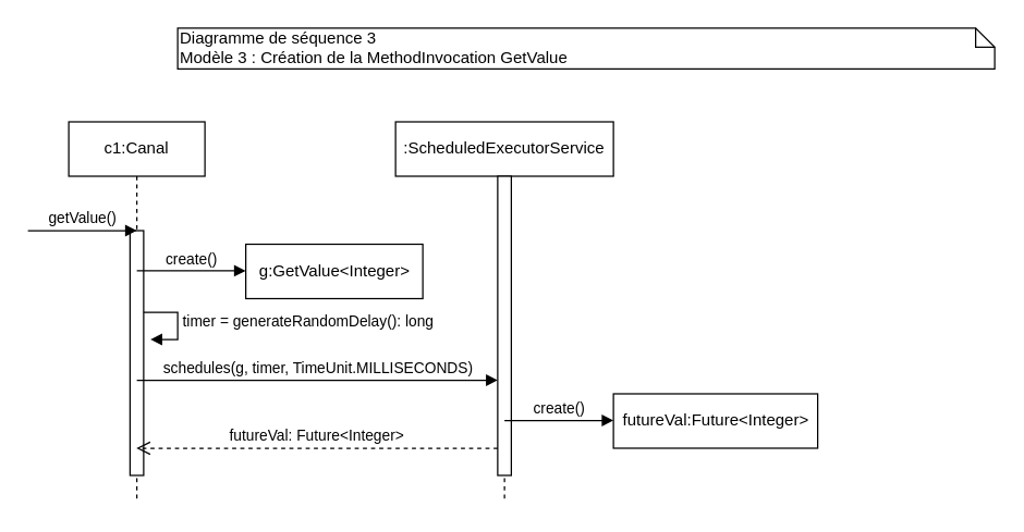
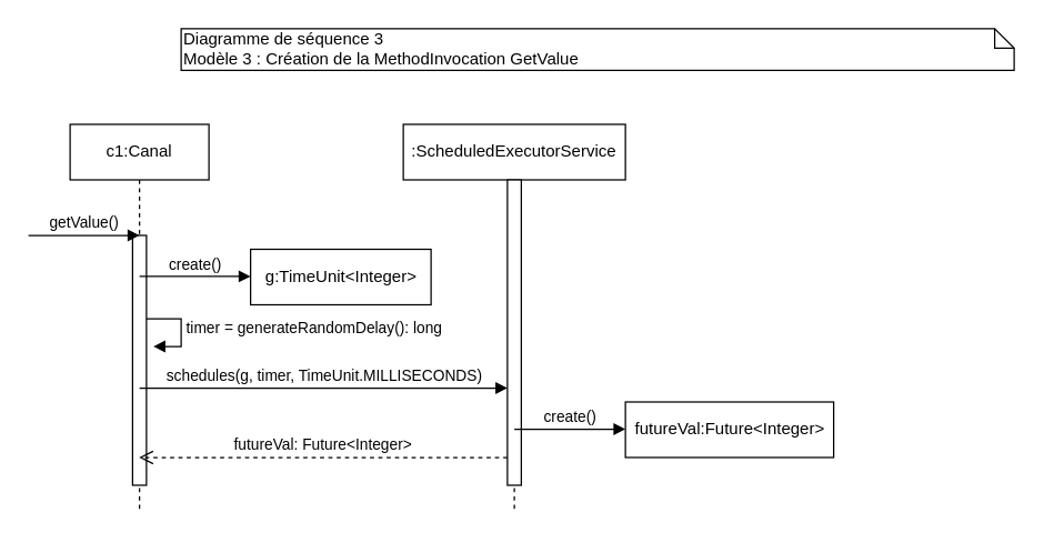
  <mxCell id="0" />
  <mxCell id="1" parent="0" />
  <mxCell id="2" value="Diagramme de séquence 3&lt;br&gt;Modèle 3 : Création de la MethodInvocation GetValue" style="shape=note;whiteSpace=wrap;html=1;size=14;verticalAlign=top;align=left;spacingTop=-6;" vertex="1" parent="1"><mxGeometry x="130" y="20" width="600" height="30" as="geometry" /></mxCell>
  <mxCell id="3" value="c1:Canal" style="shape=umlLifeline;perimeter=lifelinePerimeter;whiteSpace=wrap;html=1;container=1;collapsible=0;recursiveResize=0;outlineConnect=0;" vertex="1" parent="1"><mxGeometry x="50" y="89" width="100" height="280" as="geometry" /></mxCell>
  <mxCell id="4" value="" style="html=1;points=[];perimeter=orthogonalPerimeter;" vertex="1" parent="3"><mxGeometry x="45" y="80" width="10" height="180" as="geometry" /></mxCell>
  <mxCell id="5" value="getValue()" style="html=1;verticalAlign=bottom;endArrow=block;" edge="1" parent="1"><mxGeometry width="80" relative="1" as="geometry"><mxPoint x="20" y="169" as="sourcePoint" /><mxPoint x="100" y="169" as="targetPoint" /></mxGeometry></mxCell>
- <mxCell id="6" value="g:GetValue&amp;lt;Integer&amp;gt;" style="html=1;" vertex="1" parent="1"><mxGeometry x="180" y="179" width="130" height="40" as="geometry" /></mxCell>
+ <mxCell id="6" value="g:TimeUnit&amp;lt;Integer&amp;gt;" style="html=1;" vertex="1" parent="1"><mxGeometry x="180" y="179" width="130" height="40" as="geometry" /></mxCell>
  <mxCell id="7" value="create()" style="html=1;verticalAlign=bottom;endArrow=block;" edge="1" parent="1"><mxGeometry width="80" relative="1" as="geometry"><mxPoint x="100" y="198.5" as="sourcePoint" /><mxPoint x="180" y="198.5" as="targetPoint" /></mxGeometry></mxCell>
  <mxCell id="8" value="timer = generateRandomDelay(): long" style="edgeStyle=orthogonalEdgeStyle;html=1;align=left;spacingLeft=2;endArrow=block;rounded=0;entryX=1;entryY=0;" edge="1" parent="1"><mxGeometry relative="1" as="geometry"><mxPoint x="105.02" y="229" as="sourcePoint" /><Array as="points"><mxPoint x="130.02" y="229" /></Array><mxPoint x="110.02" y="249" as="targetPoint" /></mxGeometry></mxCell>
  <mxCell id="9" value="schedules(g, timer, TimeUnit.MILLISECONDS)" style="html=1;verticalAlign=bottom;endArrow=block;" edge="1" parent="1"><mxGeometry width="80" relative="1" as="geometry"><mxPoint x="100" y="279" as="sourcePoint" /><mxPoint x="365" y="279" as="targetPoint" /></mxGeometry></mxCell>
  <mxCell id="10" value=":ScheduledExecutorService" style="shape=umlLifeline;perimeter=lifelinePerimeter;whiteSpace=wrap;html=1;container=1;collapsible=0;recursiveResize=0;outlineConnect=0;" vertex="1" parent="1"><mxGeometry x="290" y="89" width="160" height="280" as="geometry" /></mxCell>
  <mxCell id="11" value="" style="html=1;points=[];perimeter=orthogonalPerimeter;" vertex="1" parent="10"><mxGeometry x="75" y="40" width="10" height="220" as="geometry" /></mxCell>
  <mxCell id="12" value="futureVal:Future&amp;lt;Integer&amp;gt;" style="html=1;" vertex="1" parent="1"><mxGeometry x="450" y="289" width="150" height="40" as="geometry" /></mxCell>
  <mxCell id="13" value="create()" style="html=1;verticalAlign=bottom;endArrow=block;" edge="1" parent="1"><mxGeometry width="80" relative="1" as="geometry"><mxPoint x="370" y="308.6" as="sourcePoint" /><mxPoint x="450" y="308.6" as="targetPoint" /></mxGeometry></mxCell>
  <mxCell id="14" value="futureVal: Future&amp;lt;Integer&amp;gt;" style="html=1;verticalAlign=bottom;endArrow=open;dashed=1;endSize=8;" edge="1" parent="1"><mxGeometry relative="1" as="geometry"><mxPoint x="99.7" y="329" as="targetPoint" /><mxPoint x="365" y="329" as="sourcePoint" /></mxGeometry></mxCell>
